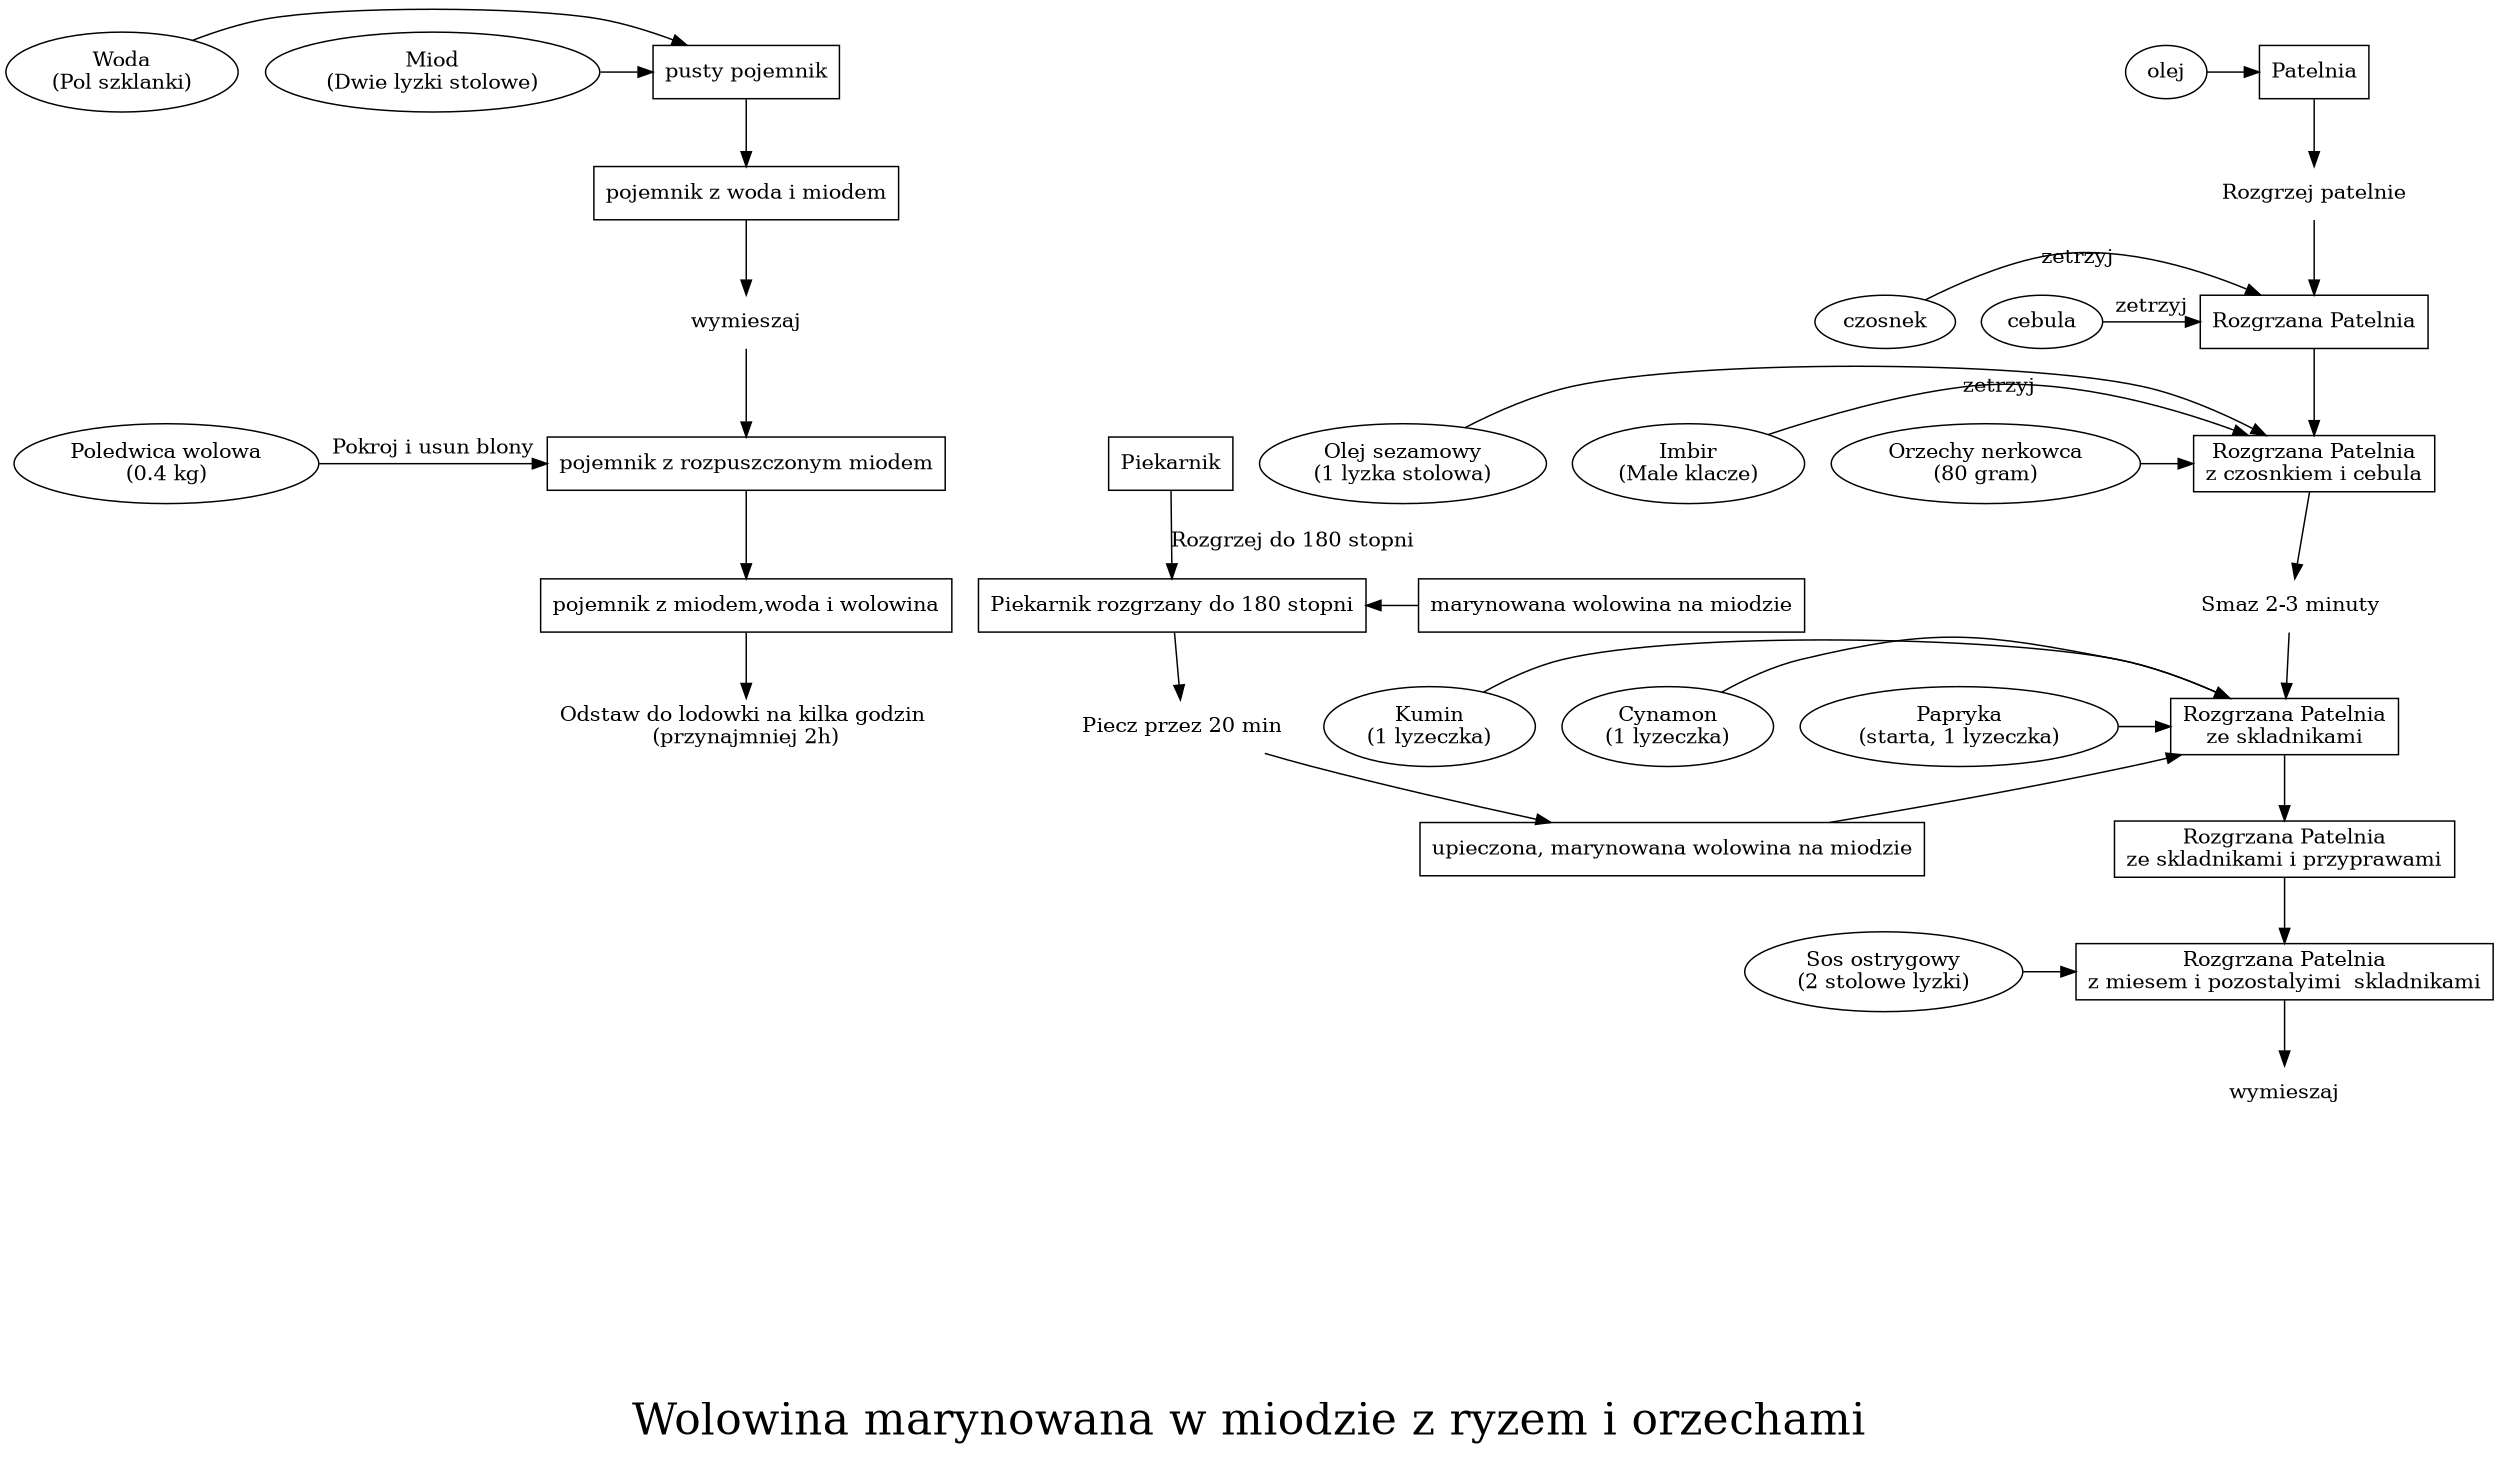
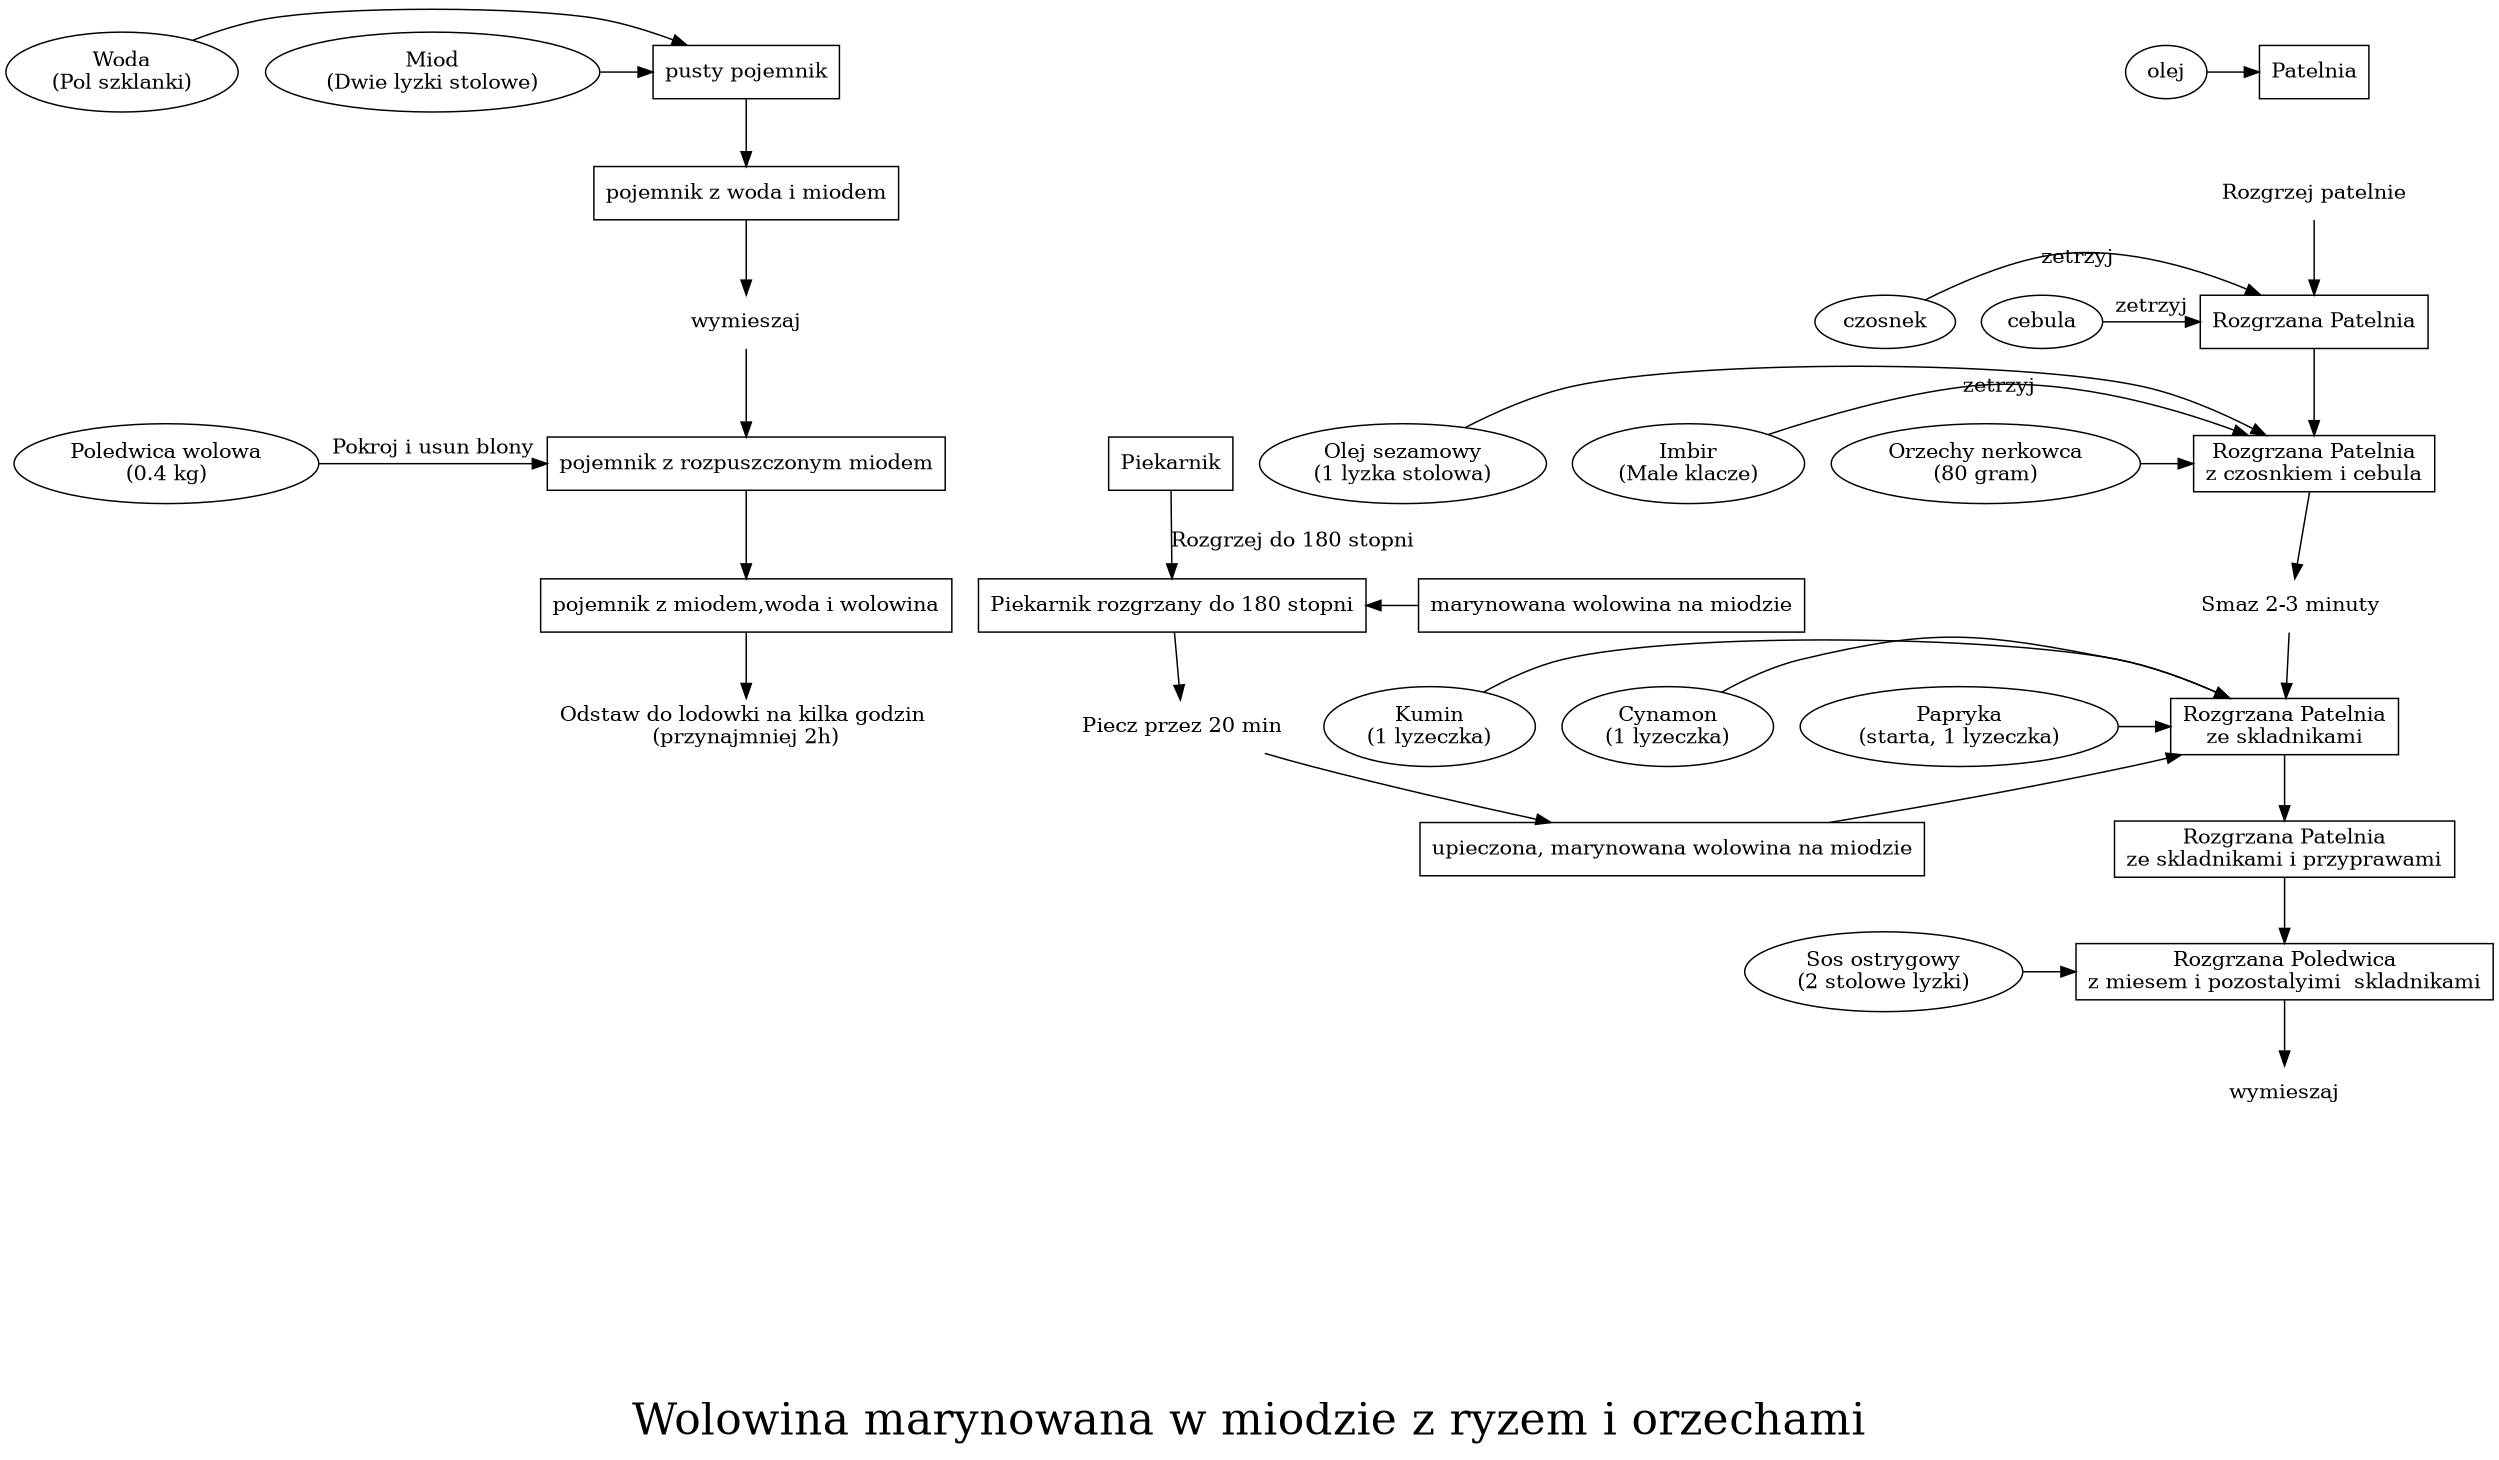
  digraph {
    fontsize=30
    label="\n\nWolowina marynowana w miodzie z ryzem i orzechami"
    n1 [label="Woda\n(Pol szklanki)"]
    n2 [label="pusty pojemnik" shape=rectangle]
    n3 [label="Miod\n(Dwie lyzki stolowe)"]
    olej
    n5 [label=Patelnia shape=rectangle]
    czosnek
    n7 [label="Rozgrzana Patelnia" shape=rectangle]
    cebula
    n9 [label="Olej sezamowy\n(1 lyzka stolowa)"]
    n10 [label="Imbir\n(Male klacze)"]
    n11 [label="Rozgrzana Patelnia\nz czosnkiem i cebula" shape=rectangle]
    n12 [label="Orzechy nerkowca\n(80 gram)"]
    n13 [label="Cynamon\n(1 lyzeczka)"]
    n14 [label="Papryka\n(starta, 1 lyzeczka)"]
    n15 [label="Rozgrzana Patelnia\nze skladnikami" shape=rectangle]
    n16 [label="Kumin\n(1 lyzeczka)"]
    n17 [label="Poledwica wolowa\n(0.4 kg)"]
    n18 [label="pojemnik z rozpuszczonym miodem" shape=rectangle]
    n19 [label="marynowana wolowina na miodzie" shape=rectangle]
    n20 [label="Piekarnik rozgrzany do 180 stopni" shape=rectrangle]
    n21 [label="upieczona, marynowana wolowina na miodzie" shape=rectangle]
    n22 [label="Rozgrzana Patelnia\nze skladnikami i przyprawami" shape=rectangle]
    n23 [label="Sos ostrygowy\n(2 stolowe lyzki)"]
-   n24 [label="Rozgrzana Patelnia\nz miesem i pozostalyimi  skladnikami" shape=rectangle]
+   n24 [label="Rozgrzana Poledwica\nz miesem i pozostalyimi  skladnikami" shape=rectangle]
    n25 [label="pojemnik z woda i miodem" shape=rectangle]
    n26 [label="Rozgrzej patelnie" shape=none]
    n27 [label="Smaz 2-3 minuty" shape=none]
    n28 [label="pojemnik z miodem,woda i wolowina" shape=rectangle]
    n29 [label="Piecz przez 20 min" shape=none]
    n30 [label=wymieszaj shape=none]
    n31 [label=wymieszaj shape=none]
    n32 [label="Odstaw do lodowki na kilka godzin \n(przynajmniej 2h)" shape=none]
    n33 [label=Piekarnik shape=rectrangle]
    subgraph sub_1 {
      rank=same
      n1
      n2
      n3
    }
    subgraph sub_2 {
      rank=same
      olej
      n5
    }
    subgraph sub_3 {
      rank=same
      czosnek
      n7
      cebula
    }
    subgraph sub_4 {
      rank=same
      n9
      n10
      n11
      n12
    }
    subgraph sub_5 {
      rank=same
      n13
      n14
      n15
      n16
    }
    subgraph sub_6 {
      rank=same
      n17
      n18
    }
    subgraph sub_7 {
      rank=same
      n19
      n20
    }
    subgraph sub_8 {
      rank=same
      n21
      n22
    }
    subgraph sub_9 {
      rank=same
      n23
      n24
    }
    n1 -> n2
    n2 -> n25
    n3 -> n2
    olej -> n5
-   n5 -> n26
    czosnek -> n7 [label=zetrzyj weight=100]
    n7 -> n11
    cebula -> n7 [label=zetrzyj]
    n9 -> n11
    n10 -> n11 [label=zetrzyj]
    n11 -> n27
    n12 -> n11
    n13 -> n15
    n14 -> n15
    n15 -> n22
    n16 -> n15
    n17 -> n18 [label="Pokroj i usun blony"]
    n18 -> n28
    n19 -> n20
    n20 -> n29
    n21 -> n15
    n22 -> n24
    n23 -> n24
    n24 -> n30
    n25 -> n31
    n26 -> n7
    n27 -> n15
    n28 -> n32
    n29 -> n21
    n31 -> n18
    n33 -> n20 [label="Rozgrzej do 180 stopni"]
  }
